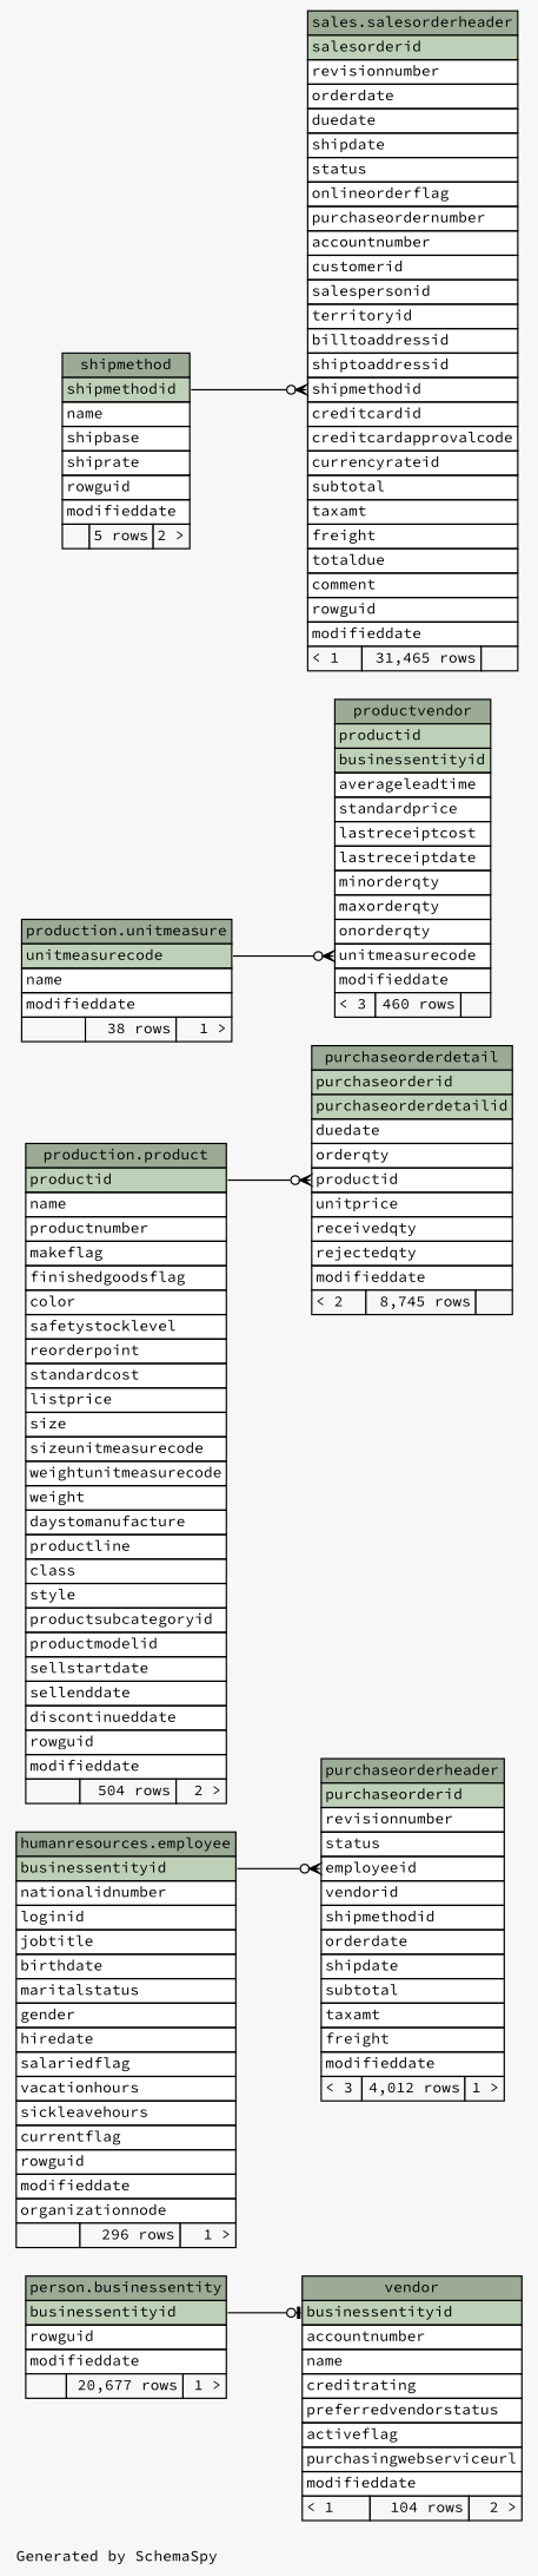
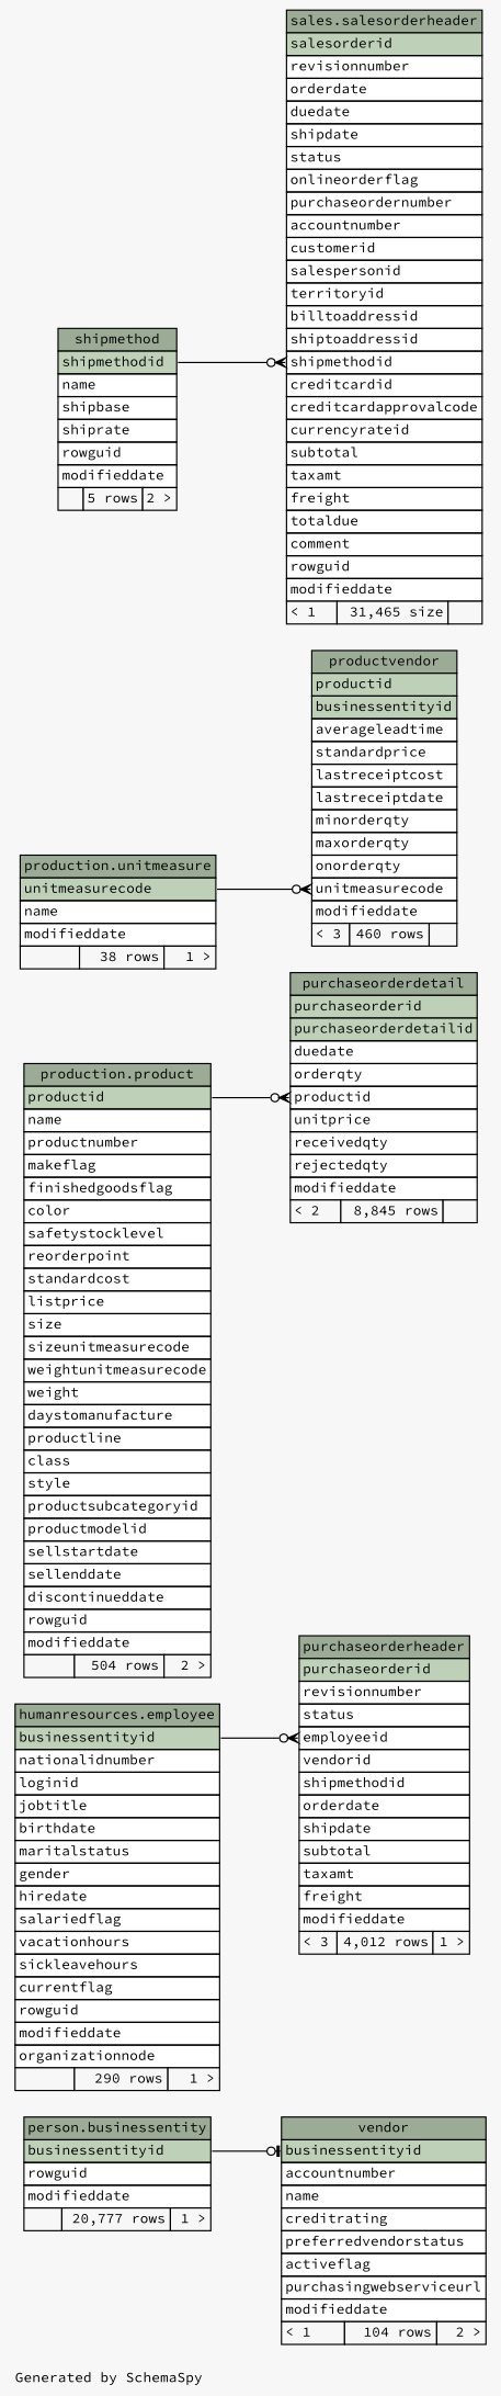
  digraph {
    bgcolor="#f7f7f7"
    fontname="Source Code Pro"
    fontsize=11
    label="\nGenerated by SchemaSpy"
    labeljust=l
    nodesep=0.18
    rankdir=RL
    ranksep=0.46
    node [fontname="Source Code Pro" fontsize=11 shape=plaintext]
    edge [arrowhead=none arrowsize=0.8 arrowtail=crowodot dir=back fontname="Source Code Pro" headport="businessentityid:e"]
-   n1 [label=<     <TABLE BORDER="0" CELLBORDER="1" CELLSPACING="0" BGCOLOR="#ffffff">       <TR><TD COLSPAN="3" BGCOLOR="#9bab96" ALIGN="CENTER">person.businessentity</TD></TR>       <TR><TD PORT="businessentityid" COLSPAN="3" BGCOLOR="#bed1b8" ALIGN="LEFT">businessentityid</TD></TR>       <TR><TD PORT="rowguid" COLSPAN="3" ALIGN="LEFT">rowguid</TD></TR>       <TR><TD PORT="modifieddate" COLSPAN="3" ALIGN="LEFT">modifieddate</TD></TR>       <TR><TD ALIGN="LEFT" BGCOLOR="#f7f7f7">  </TD><TD ALIGN="RIGHT" BGCOLOR="#f7f7f7">20,677 rows</TD><TD ALIGN="RIGHT" BGCOLOR="#f7f7f7">1 &gt;</TD></TR>     </TABLE>>]
-   n2 [label=<     <TABLE BORDER="0" CELLBORDER="1" CELLSPACING="0" BGCOLOR="#ffffff">       <TR><TD COLSPAN="3" BGCOLOR="#9bab96" ALIGN="CENTER">humanresources.employee</TD></TR>       <TR><TD PORT="businessentityid" COLSPAN="3" BGCOLOR="#bed1b8" ALIGN="LEFT">businessentityid</TD></TR>       <TR><TD PORT="nationalidnumber" COLSPAN="3" ALIGN="LEFT">nationalidnumber</TD></TR>       <TR><TD PORT="loginid" COLSPAN="3" ALIGN="LEFT">loginid</TD></TR>       <TR><TD PORT="jobtitle" COLSPAN="3" ALIGN="LEFT">jobtitle</TD></TR>       <TR><TD PORT="birthdate" COLSPAN="3" ALIGN="LEFT">birthdate</TD></TR>       <TR><TD PORT="maritalstatus" COLSPAN="3" ALIGN="LEFT">maritalstatus</TD></TR>       <TR><TD PORT="gender" COLSPAN="3" ALIGN="LEFT">gender</TD></TR>       <TR><TD PORT="hiredate" COLSPAN="3" ALIGN="LEFT">hiredate</TD></TR>       <TR><TD PORT="salariedflag" COLSPAN="3" ALIGN="LEFT">salariedflag</TD></TR>       <TR><TD PORT="vacationhours" COLSPAN="3" ALIGN="LEFT">vacationhours</TD></TR>       <TR><TD PORT="sickleavehours" COLSPAN="3" ALIGN="LEFT">sickleavehours</TD></TR>       <TR><TD PORT="currentflag" COLSPAN="3" ALIGN="LEFT">currentflag</TD></TR>       <TR><TD PORT="rowguid" COLSPAN="3" ALIGN="LEFT">rowguid</TD></TR>       <TR><TD PORT="modifieddate" COLSPAN="3" ALIGN="LEFT">modifieddate</TD></TR>       <TR><TD PORT="organizationnode" COLSPAN="3" ALIGN="LEFT">organizationnode</TD></TR>       <TR><TD ALIGN="LEFT" BGCOLOR="#f7f7f7">  </TD><TD ALIGN="RIGHT" BGCOLOR="#f7f7f7">296 rows</TD><TD ALIGN="RIGHT" BGCOLOR="#f7f7f7">1 &gt;</TD></TR>     </TABLE>>]
+   n1 [label=<     <TABLE BORDER="0" CELLBORDER="1" CELLSPACING="0" BGCOLOR="#ffffff">       <TR><TD COLSPAN="3" BGCOLOR="#9bab96" ALIGN="CENTER">person.businessentity</TD></TR>       <TR><TD PORT="businessentityid" COLSPAN="3" BGCOLOR="#bed1b8" ALIGN="LEFT">businessentityid</TD></TR>       <TR><TD PORT="rowguid" COLSPAN="3" ALIGN="LEFT">rowguid</TD></TR>       <TR><TD PORT="modifieddate" COLSPAN="3" ALIGN="LEFT">modifieddate</TD></TR>       <TR><TD ALIGN="LEFT" BGCOLOR="#f7f7f7">  </TD><TD ALIGN="RIGHT" BGCOLOR="#f7f7f7">20,777 rows</TD><TD ALIGN="RIGHT" BGCOLOR="#f7f7f7">1 &gt;</TD></TR>     </TABLE>>]
+   n2 [label=<     <TABLE BORDER="0" CELLBORDER="1" CELLSPACING="0" BGCOLOR="#ffffff">       <TR><TD COLSPAN="3" BGCOLOR="#9bab96" ALIGN="CENTER">humanresources.employee</TD></TR>       <TR><TD PORT="businessentityid" COLSPAN="3" BGCOLOR="#bed1b8" ALIGN="LEFT">businessentityid</TD></TR>       <TR><TD PORT="nationalidnumber" COLSPAN="3" ALIGN="LEFT">nationalidnumber</TD></TR>       <TR><TD PORT="loginid" COLSPAN="3" ALIGN="LEFT">loginid</TD></TR>       <TR><TD PORT="jobtitle" COLSPAN="3" ALIGN="LEFT">jobtitle</TD></TR>       <TR><TD PORT="birthdate" COLSPAN="3" ALIGN="LEFT">birthdate</TD></TR>       <TR><TD PORT="maritalstatus" COLSPAN="3" ALIGN="LEFT">maritalstatus</TD></TR>       <TR><TD PORT="gender" COLSPAN="3" ALIGN="LEFT">gender</TD></TR>       <TR><TD PORT="hiredate" COLSPAN="3" ALIGN="LEFT">hiredate</TD></TR>       <TR><TD PORT="salariedflag" COLSPAN="3" ALIGN="LEFT">salariedflag</TD></TR>       <TR><TD PORT="vacationhours" COLSPAN="3" ALIGN="LEFT">vacationhours</TD></TR>       <TR><TD PORT="sickleavehours" COLSPAN="3" ALIGN="LEFT">sickleavehours</TD></TR>       <TR><TD PORT="currentflag" COLSPAN="3" ALIGN="LEFT">currentflag</TD></TR>       <TR><TD PORT="rowguid" COLSPAN="3" ALIGN="LEFT">rowguid</TD></TR>       <TR><TD PORT="modifieddate" COLSPAN="3" ALIGN="LEFT">modifieddate</TD></TR>       <TR><TD PORT="organizationnode" COLSPAN="3" ALIGN="LEFT">organizationnode</TD></TR>       <TR><TD ALIGN="LEFT" BGCOLOR="#f7f7f7">  </TD><TD ALIGN="RIGHT" BGCOLOR="#f7f7f7">290 rows</TD><TD ALIGN="RIGHT" BGCOLOR="#f7f7f7">1 &gt;</TD></TR>     </TABLE>>]
    n3 [label=<     <TABLE BORDER="0" CELLBORDER="1" CELLSPACING="0" BGCOLOR="#ffffff">       <TR><TD COLSPAN="3" BGCOLOR="#9bab96" ALIGN="CENTER">production.product</TD></TR>       <TR><TD PORT="productid" COLSPAN="3" BGCOLOR="#bed1b8" ALIGN="LEFT">productid</TD></TR>       <TR><TD PORT="name" COLSPAN="3" ALIGN="LEFT">name</TD></TR>       <TR><TD PORT="productnumber" COLSPAN="3" ALIGN="LEFT">productnumber</TD></TR>       <TR><TD PORT="makeflag" COLSPAN="3" ALIGN="LEFT">makeflag</TD></TR>       <TR><TD PORT="finishedgoodsflag" COLSPAN="3" ALIGN="LEFT">finishedgoodsflag</TD></TR>       <TR><TD PORT="color" COLSPAN="3" ALIGN="LEFT">color</TD></TR>       <TR><TD PORT="safetystocklevel" COLSPAN="3" ALIGN="LEFT">safetystocklevel</TD></TR>       <TR><TD PORT="reorderpoint" COLSPAN="3" ALIGN="LEFT">reorderpoint</TD></TR>       <TR><TD PORT="standardcost" COLSPAN="3" ALIGN="LEFT">standardcost</TD></TR>       <TR><TD PORT="listprice" COLSPAN="3" ALIGN="LEFT">listprice</TD></TR>       <TR><TD PORT="size" COLSPAN="3" ALIGN="LEFT">size</TD></TR>       <TR><TD PORT="sizeunitmeasurecode" COLSPAN="3" ALIGN="LEFT">sizeunitmeasurecode</TD></TR>       <TR><TD PORT="weightunitmeasurecode" COLSPAN="3" ALIGN="LEFT">weightunitmeasurecode</TD></TR>       <TR><TD PORT="weight" COLSPAN="3" ALIGN="LEFT">weight</TD></TR>       <TR><TD PORT="daystomanufacture" COLSPAN="3" ALIGN="LEFT">daystomanufacture</TD></TR>       <TR><TD PORT="productline" COLSPAN="3" ALIGN="LEFT">productline</TD></TR>       <TR><TD PORT="class" COLSPAN="3" ALIGN="LEFT">class</TD></TR>       <TR><TD PORT="style" COLSPAN="3" ALIGN="LEFT">style</TD></TR>       <TR><TD PORT="productsubcategoryid" COLSPAN="3" ALIGN="LEFT">productsubcategoryid</TD></TR>       <TR><TD PORT="productmodelid" COLSPAN="3" ALIGN="LEFT">productmodelid</TD></TR>       <TR><TD PORT="sellstartdate" COLSPAN="3" ALIGN="LEFT">sellstartdate</TD></TR>       <TR><TD PORT="sellenddate" COLSPAN="3" ALIGN="LEFT">sellenddate</TD></TR>       <TR><TD PORT="discontinueddate" COLSPAN="3" ALIGN="LEFT">discontinueddate</TD></TR>       <TR><TD PORT="rowguid" COLSPAN="3" ALIGN="LEFT">rowguid</TD></TR>       <TR><TD PORT="modifieddate" COLSPAN="3" ALIGN="LEFT">modifieddate</TD></TR>       <TR><TD ALIGN="LEFT" BGCOLOR="#f7f7f7">  </TD><TD ALIGN="RIGHT" BGCOLOR="#f7f7f7">504 rows</TD><TD ALIGN="RIGHT" BGCOLOR="#f7f7f7">2 &gt;</TD></TR>     </TABLE>>]
    n4 [label=<     <TABLE BORDER="0" CELLBORDER="1" CELLSPACING="0" BGCOLOR="#ffffff">       <TR><TD COLSPAN="3" BGCOLOR="#9bab96" ALIGN="CENTER">productvendor</TD></TR>       <TR><TD PORT="productid" COLSPAN="3" BGCOLOR="#bed1b8" ALIGN="LEFT">productid</TD></TR>       <TR><TD PORT="businessentityid" COLSPAN="3" BGCOLOR="#bed1b8" ALIGN="LEFT">businessentityid</TD></TR>       <TR><TD PORT="averageleadtime" COLSPAN="3" ALIGN="LEFT">averageleadtime</TD></TR>       <TR><TD PORT="standardprice" COLSPAN="3" ALIGN="LEFT">standardprice</TD></TR>       <TR><TD PORT="lastreceiptcost" COLSPAN="3" ALIGN="LEFT">lastreceiptcost</TD></TR>       <TR><TD PORT="lastreceiptdate" COLSPAN="3" ALIGN="LEFT">lastreceiptdate</TD></TR>       <TR><TD PORT="minorderqty" COLSPAN="3" ALIGN="LEFT">minorderqty</TD></TR>       <TR><TD PORT="maxorderqty" COLSPAN="3" ALIGN="LEFT">maxorderqty</TD></TR>       <TR><TD PORT="onorderqty" COLSPAN="3" ALIGN="LEFT">onorderqty</TD></TR>       <TR><TD PORT="unitmeasurecode" COLSPAN="3" ALIGN="LEFT">unitmeasurecode</TD></TR>       <TR><TD PORT="modifieddate" COLSPAN="3" ALIGN="LEFT">modifieddate</TD></TR>       <TR><TD ALIGN="LEFT" BGCOLOR="#f7f7f7">&lt; 3</TD><TD ALIGN="RIGHT" BGCOLOR="#f7f7f7">460 rows</TD><TD ALIGN="RIGHT" BGCOLOR="#f7f7f7">  </TD></TR>     </TABLE>>]
    n5 [label=<     <TABLE BORDER="0" CELLBORDER="1" CELLSPACING="0" BGCOLOR="#ffffff">       <TR><TD COLSPAN="3" BGCOLOR="#9bab96" ALIGN="CENTER">production.unitmeasure</TD></TR>       <TR><TD PORT="unitmeasurecode" COLSPAN="3" BGCOLOR="#bed1b8" ALIGN="LEFT">unitmeasurecode</TD></TR>       <TR><TD PORT="name" COLSPAN="3" ALIGN="LEFT">name</TD></TR>       <TR><TD PORT="modifieddate" COLSPAN="3" ALIGN="LEFT">modifieddate</TD></TR>       <TR><TD ALIGN="LEFT" BGCOLOR="#f7f7f7">  </TD><TD ALIGN="RIGHT" BGCOLOR="#f7f7f7">38 rows</TD><TD ALIGN="RIGHT" BGCOLOR="#f7f7f7">1 &gt;</TD></TR>     </TABLE>>]
    n6 [label=<     <TABLE BORDER="0" CELLBORDER="1" CELLSPACING="0" BGCOLOR="#ffffff">       <TR><TD COLSPAN="3" BGCOLOR="#9bab96" ALIGN="CENTER">vendor</TD></TR>       <TR><TD PORT="businessentityid" COLSPAN="3" BGCOLOR="#bed1b8" ALIGN="LEFT">businessentityid</TD></TR>       <TR><TD PORT="accountnumber" COLSPAN="3" ALIGN="LEFT">accountnumber</TD></TR>       <TR><TD PORT="name" COLSPAN="3" ALIGN="LEFT">name</TD></TR>       <TR><TD PORT="creditrating" COLSPAN="3" ALIGN="LEFT">creditrating</TD></TR>       <TR><TD PORT="preferredvendorstatus" COLSPAN="3" ALIGN="LEFT">preferredvendorstatus</TD></TR>       <TR><TD PORT="activeflag" COLSPAN="3" ALIGN="LEFT">activeflag</TD></TR>       <TR><TD PORT="purchasingwebserviceurl" COLSPAN="3" ALIGN="LEFT">purchasingwebserviceurl</TD></TR>       <TR><TD PORT="modifieddate" COLSPAN="3" ALIGN="LEFT">modifieddate</TD></TR>       <TR><TD ALIGN="LEFT" BGCOLOR="#f7f7f7">&lt; 1</TD><TD ALIGN="RIGHT" BGCOLOR="#f7f7f7">104 rows</TD><TD ALIGN="RIGHT" BGCOLOR="#f7f7f7">2 &gt;</TD></TR>     </TABLE>>]
-   n7 [label=<     <TABLE BORDER="0" CELLBORDER="1" CELLSPACING="0" BGCOLOR="#ffffff">       <TR><TD COLSPAN="3" BGCOLOR="#9bab96" ALIGN="CENTER">purchaseorderdetail</TD></TR>       <TR><TD PORT="purchaseorderid" COLSPAN="3" BGCOLOR="#bed1b8" ALIGN="LEFT">purchaseorderid</TD></TR>       <TR><TD PORT="purchaseorderdetailid" COLSPAN="3" BGCOLOR="#bed1b8" ALIGN="LEFT">purchaseorderdetailid</TD></TR>       <TR><TD PORT="duedate" COLSPAN="3" ALIGN="LEFT">duedate</TD></TR>       <TR><TD PORT="orderqty" COLSPAN="3" ALIGN="LEFT">orderqty</TD></TR>       <TR><TD PORT="productid" COLSPAN="3" ALIGN="LEFT">productid</TD></TR>       <TR><TD PORT="unitprice" COLSPAN="3" ALIGN="LEFT">unitprice</TD></TR>       <TR><TD PORT="receivedqty" COLSPAN="3" ALIGN="LEFT">receivedqty</TD></TR>       <TR><TD PORT="rejectedqty" COLSPAN="3" ALIGN="LEFT">rejectedqty</TD></TR>       <TR><TD PORT="modifieddate" COLSPAN="3" ALIGN="LEFT">modifieddate</TD></TR>       <TR><TD ALIGN="LEFT" BGCOLOR="#f7f7f7">&lt; 2</TD><TD ALIGN="RIGHT" BGCOLOR="#f7f7f7">8,745 rows</TD><TD ALIGN="RIGHT" BGCOLOR="#f7f7f7">  </TD></TR>     </TABLE>>]
+   n7 [label=<     <TABLE BORDER="0" CELLBORDER="1" CELLSPACING="0" BGCOLOR="#ffffff">       <TR><TD COLSPAN="3" BGCOLOR="#9bab96" ALIGN="CENTER">purchaseorderdetail</TD></TR>       <TR><TD PORT="purchaseorderid" COLSPAN="3" BGCOLOR="#bed1b8" ALIGN="LEFT">purchaseorderid</TD></TR>       <TR><TD PORT="purchaseorderdetailid" COLSPAN="3" BGCOLOR="#bed1b8" ALIGN="LEFT">purchaseorderdetailid</TD></TR>       <TR><TD PORT="duedate" COLSPAN="3" ALIGN="LEFT">duedate</TD></TR>       <TR><TD PORT="orderqty" COLSPAN="3" ALIGN="LEFT">orderqty</TD></TR>       <TR><TD PORT="productid" COLSPAN="3" ALIGN="LEFT">productid</TD></TR>       <TR><TD PORT="unitprice" COLSPAN="3" ALIGN="LEFT">unitprice</TD></TR>       <TR><TD PORT="receivedqty" COLSPAN="3" ALIGN="LEFT">receivedqty</TD></TR>       <TR><TD PORT="rejectedqty" COLSPAN="3" ALIGN="LEFT">rejectedqty</TD></TR>       <TR><TD PORT="modifieddate" COLSPAN="3" ALIGN="LEFT">modifieddate</TD></TR>       <TR><TD ALIGN="LEFT" BGCOLOR="#f7f7f7">&lt; 2</TD><TD ALIGN="RIGHT" BGCOLOR="#f7f7f7">8,845 rows</TD><TD ALIGN="RIGHT" BGCOLOR="#f7f7f7">  </TD></TR>     </TABLE>>]
    n8 [label=<     <TABLE BORDER="0" CELLBORDER="1" CELLSPACING="0" BGCOLOR="#ffffff">       <TR><TD COLSPAN="3" BGCOLOR="#9bab96" ALIGN="CENTER">purchaseorderheader</TD></TR>       <TR><TD PORT="purchaseorderid" COLSPAN="3" BGCOLOR="#bed1b8" ALIGN="LEFT">purchaseorderid</TD></TR>       <TR><TD PORT="revisionnumber" COLSPAN="3" ALIGN="LEFT">revisionnumber</TD></TR>       <TR><TD PORT="status" COLSPAN="3" ALIGN="LEFT">status</TD></TR>       <TR><TD PORT="employeeid" COLSPAN="3" ALIGN="LEFT">employeeid</TD></TR>       <TR><TD PORT="vendorid" COLSPAN="3" ALIGN="LEFT">vendorid</TD></TR>       <TR><TD PORT="shipmethodid" COLSPAN="3" ALIGN="LEFT">shipmethodid</TD></TR>       <TR><TD PORT="orderdate" COLSPAN="3" ALIGN="LEFT">orderdate</TD></TR>       <TR><TD PORT="shipdate" COLSPAN="3" ALIGN="LEFT">shipdate</TD></TR>       <TR><TD PORT="subtotal" COLSPAN="3" ALIGN="LEFT">subtotal</TD></TR>       <TR><TD PORT="taxamt" COLSPAN="3" ALIGN="LEFT">taxamt</TD></TR>       <TR><TD PORT="freight" COLSPAN="3" ALIGN="LEFT">freight</TD></TR>       <TR><TD PORT="modifieddate" COLSPAN="3" ALIGN="LEFT">modifieddate</TD></TR>       <TR><TD ALIGN="LEFT" BGCOLOR="#f7f7f7">&lt; 3</TD><TD ALIGN="RIGHT" BGCOLOR="#f7f7f7">4,012 rows</TD><TD ALIGN="RIGHT" BGCOLOR="#f7f7f7">1 &gt;</TD></TR>     </TABLE>>]
    n9 [label=<     <TABLE BORDER="0" CELLBORDER="1" CELLSPACING="0" BGCOLOR="#ffffff">       <TR><TD COLSPAN="3" BGCOLOR="#9bab96" ALIGN="CENTER">shipmethod</TD></TR>       <TR><TD PORT="shipmethodid" COLSPAN="3" BGCOLOR="#bed1b8" ALIGN="LEFT">shipmethodid</TD></TR>       <TR><TD PORT="name" COLSPAN="3" ALIGN="LEFT">name</TD></TR>       <TR><TD PORT="shipbase" COLSPAN="3" ALIGN="LEFT">shipbase</TD></TR>       <TR><TD PORT="shiprate" COLSPAN="3" ALIGN="LEFT">shiprate</TD></TR>       <TR><TD PORT="rowguid" COLSPAN="3" ALIGN="LEFT">rowguid</TD></TR>       <TR><TD PORT="modifieddate" COLSPAN="3" ALIGN="LEFT">modifieddate</TD></TR>       <TR><TD ALIGN="LEFT" BGCOLOR="#f7f7f7">  </TD><TD ALIGN="RIGHT" BGCOLOR="#f7f7f7">5 rows</TD><TD ALIGN="RIGHT" BGCOLOR="#f7f7f7">2 &gt;</TD></TR>     </TABLE>>]
-   n10 [label=<     <TABLE BORDER="0" CELLBORDER="1" CELLSPACING="0" BGCOLOR="#ffffff">       <TR><TD COLSPAN="3" BGCOLOR="#9bab96" ALIGN="CENTER">sales.salesorderheader</TD></TR>       <TR><TD PORT="salesorderid" COLSPAN="3" BGCOLOR="#bed1b8" ALIGN="LEFT">salesorderid</TD></TR>       <TR><TD PORT="revisionnumber" COLSPAN="3" ALIGN="LEFT">revisionnumber</TD></TR>       <TR><TD PORT="orderdate" COLSPAN="3" ALIGN="LEFT">orderdate</TD></TR>       <TR><TD PORT="duedate" COLSPAN="3" ALIGN="LEFT">duedate</TD></TR>       <TR><TD PORT="shipdate" COLSPAN="3" ALIGN="LEFT">shipdate</TD></TR>       <TR><TD PORT="status" COLSPAN="3" ALIGN="LEFT">status</TD></TR>       <TR><TD PORT="onlineorderflag" COLSPAN="3" ALIGN="LEFT">onlineorderflag</TD></TR>       <TR><TD PORT="purchaseordernumber" COLSPAN="3" ALIGN="LEFT">purchaseordernumber</TD></TR>       <TR><TD PORT="accountnumber" COLSPAN="3" ALIGN="LEFT">accountnumber</TD></TR>       <TR><TD PORT="customerid" COLSPAN="3" ALIGN="LEFT">customerid</TD></TR>       <TR><TD PORT="salespersonid" COLSPAN="3" ALIGN="LEFT">salespersonid</TD></TR>       <TR><TD PORT="territoryid" COLSPAN="3" ALIGN="LEFT">territoryid</TD></TR>       <TR><TD PORT="billtoaddressid" COLSPAN="3" ALIGN="LEFT">billtoaddressid</TD></TR>       <TR><TD PORT="shiptoaddressid" COLSPAN="3" ALIGN="LEFT">shiptoaddressid</TD></TR>       <TR><TD PORT="shipmethodid" COLSPAN="3" ALIGN="LEFT">shipmethodid</TD></TR>       <TR><TD PORT="creditcardid" COLSPAN="3" ALIGN="LEFT">creditcardid</TD></TR>       <TR><TD PORT="creditcardapprovalcode" COLSPAN="3" ALIGN="LEFT">creditcardapprovalcode</TD></TR>       <TR><TD PORT="currencyrateid" COLSPAN="3" ALIGN="LEFT">currencyrateid</TD></TR>       <TR><TD PORT="subtotal" COLSPAN="3" ALIGN="LEFT">subtotal</TD></TR>       <TR><TD PORT="taxamt" COLSPAN="3" ALIGN="LEFT">taxamt</TD></TR>       <TR><TD PORT="freight" COLSPAN="3" ALIGN="LEFT">freight</TD></TR>       <TR><TD PORT="totaldue" COLSPAN="3" ALIGN="LEFT">totaldue</TD></TR>       <TR><TD PORT="comment" COLSPAN="3" ALIGN="LEFT">comment</TD></TR>       <TR><TD PORT="rowguid" COLSPAN="3" ALIGN="LEFT">rowguid</TD></TR>       <TR><TD PORT="modifieddate" COLSPAN="3" ALIGN="LEFT">modifieddate</TD></TR>       <TR><TD ALIGN="LEFT" BGCOLOR="#f7f7f7">&lt; 1</TD><TD ALIGN="RIGHT" BGCOLOR="#f7f7f7">31,465 rows</TD><TD ALIGN="RIGHT" BGCOLOR="#f7f7f7">  </TD></TR>     </TABLE>>]
+   n10 [label=<     <TABLE BORDER="0" CELLBORDER="1" CELLSPACING="0" BGCOLOR="#ffffff">       <TR><TD COLSPAN="3" BGCOLOR="#9bab96" ALIGN="CENTER">sales.salesorderheader</TD></TR>       <TR><TD PORT="salesorderid" COLSPAN="3" BGCOLOR="#bed1b8" ALIGN="LEFT">salesorderid</TD></TR>       <TR><TD PORT="revisionnumber" COLSPAN="3" ALIGN="LEFT">revisionnumber</TD></TR>       <TR><TD PORT="orderdate" COLSPAN="3" ALIGN="LEFT">orderdate</TD></TR>       <TR><TD PORT="duedate" COLSPAN="3" ALIGN="LEFT">duedate</TD></TR>       <TR><TD PORT="shipdate" COLSPAN="3" ALIGN="LEFT">shipdate</TD></TR>       <TR><TD PORT="status" COLSPAN="3" ALIGN="LEFT">status</TD></TR>       <TR><TD PORT="onlineorderflag" COLSPAN="3" ALIGN="LEFT">onlineorderflag</TD></TR>       <TR><TD PORT="purchaseordernumber" COLSPAN="3" ALIGN="LEFT">purchaseordernumber</TD></TR>       <TR><TD PORT="accountnumber" COLSPAN="3" ALIGN="LEFT">accountnumber</TD></TR>       <TR><TD PORT="customerid" COLSPAN="3" ALIGN="LEFT">customerid</TD></TR>       <TR><TD PORT="salespersonid" COLSPAN="3" ALIGN="LEFT">salespersonid</TD></TR>       <TR><TD PORT="territoryid" COLSPAN="3" ALIGN="LEFT">territoryid</TD></TR>       <TR><TD PORT="billtoaddressid" COLSPAN="3" ALIGN="LEFT">billtoaddressid</TD></TR>       <TR><TD PORT="shiptoaddressid" COLSPAN="3" ALIGN="LEFT">shiptoaddressid</TD></TR>       <TR><TD PORT="shipmethodid" COLSPAN="3" ALIGN="LEFT">shipmethodid</TD></TR>       <TR><TD PORT="creditcardid" COLSPAN="3" ALIGN="LEFT">creditcardid</TD></TR>       <TR><TD PORT="creditcardapprovalcode" COLSPAN="3" ALIGN="LEFT">creditcardapprovalcode</TD></TR>       <TR><TD PORT="currencyrateid" COLSPAN="3" ALIGN="LEFT">currencyrateid</TD></TR>       <TR><TD PORT="subtotal" COLSPAN="3" ALIGN="LEFT">subtotal</TD></TR>       <TR><TD PORT="taxamt" COLSPAN="3" ALIGN="LEFT">taxamt</TD></TR>       <TR><TD PORT="freight" COLSPAN="3" ALIGN="LEFT">freight</TD></TR>       <TR><TD PORT="totaldue" COLSPAN="3" ALIGN="LEFT">totaldue</TD></TR>       <TR><TD PORT="comment" COLSPAN="3" ALIGN="LEFT">comment</TD></TR>       <TR><TD PORT="rowguid" COLSPAN="3" ALIGN="LEFT">rowguid</TD></TR>       <TR><TD PORT="modifieddate" COLSPAN="3" ALIGN="LEFT">modifieddate</TD></TR>       <TR><TD ALIGN="LEFT" BGCOLOR="#f7f7f7">&lt; 1</TD><TD ALIGN="RIGHT" BGCOLOR="#f7f7f7">31,465 size</TD><TD ALIGN="RIGHT" BGCOLOR="#f7f7f7">  </TD></TR>     </TABLE>>]
    n4 -> n5 [headport="unitmeasurecode:e" tailport="unitmeasurecode:w"]
    n6 -> n1 [arrowtail=teeodot tailport="businessentityid:w"]
    n7 -> n3 [headport="productid:e" tailport="productid:w"]
    n8 -> n2 [tailport="employeeid:w"]
    n10 -> n9 [headport="shipmethodid:e" tailport="shipmethodid:w"]
  }
